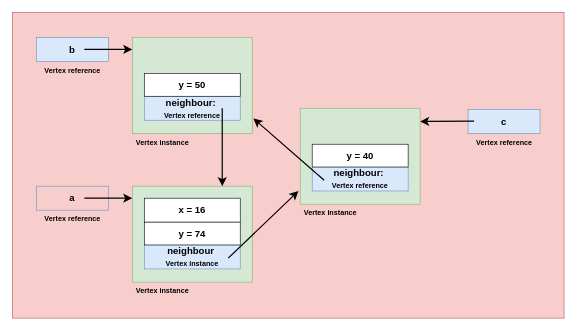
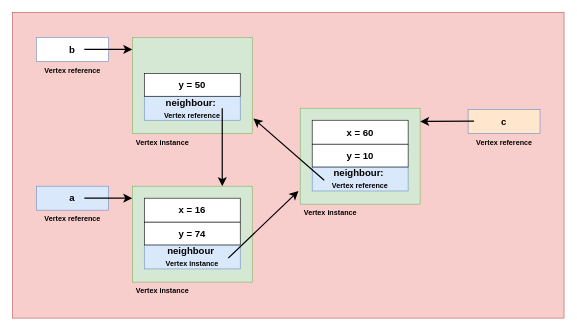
  <mxCell id="0" />
  <mxCell id="1" parent="0" />
  <mxCell id="2" value="" style="rounded=0;whiteSpace=wrap;html=1;fillColor=#f8cecc;strokeColor=#b85450;fontStyle=1" parent="1" vertex="1"><mxGeometry x="20" y="20" width="920" height="510" as="geometry" /></mxCell>
  <mxCell id="3" value="" style="rounded=0;whiteSpace=wrap;html=1;fontSize=16;fillColor=#d5e8d4;strokeColor=#82b366;fontStyle=1" parent="1" vertex="1"><mxGeometry x="220" y="62" width="200" height="160" as="geometry" /></mxCell>
- <mxCell id="4" value="b" style="rounded=0;whiteSpace=wrap;html=1;fontSize=16;fillColor=#dae8fc;strokeColor=#6c8ebf;fontStyle=1" parent="1" vertex="1"><mxGeometry x="60" y="62" width="120" height="40" as="geometry" /></mxCell>
+ <mxCell id="4" value="b" style="rounded=0;whiteSpace=wrap;html=1;fontSize=16;fillColor=#ffffff;strokeColor=#6c8ebf;fontStyle=1;" parent="1" vertex="1"><mxGeometry x="60" y="62" width="120" height="40" as="geometry" /></mxCell>
  <mxCell id="5" value="" style="endArrow=classic;html=1;rounded=0;fontSize=16;fontStyle=1;strokeWidth=2;endSize=9;" parent="1" edge="1"><mxGeometry width="50" height="50" relative="1" as="geometry"><mxPoint x="140" y="82" as="sourcePoint" /><mxPoint x="220" y="82" as="targetPoint" /></mxGeometry></mxCell>
  <mxCell id="6" value="neighbour:&amp;nbsp;&lt;div&gt;&lt;span style=&quot;font-size: 12px; text-wrap: nowrap;&quot;&gt;Vertex reference&lt;/span&gt;&lt;/div&gt;" style="rounded=0;whiteSpace=wrap;html=1;fontSize=16;fillColor=#dae8fc;strokeColor=#6c8ebf;fontStyle=1" parent="1" vertex="1"><mxGeometry x="240" y="160" width="160" height="40" as="geometry" /></mxCell>
  <mxCell id="7" value="Vertex reference" style="text;html=1;align=center;verticalAlign=middle;resizable=0;points=[];autosize=1;strokeColor=none;fillColor=none;fontStyle=1" parent="1" vertex="1"><mxGeometry x="65" y="102" width="110" height="30" as="geometry" /></mxCell>
  <mxCell id="8" value="Vertex instance" style="text;html=1;align=center;verticalAlign=middle;resizable=0;points=[];autosize=1;strokeColor=none;fillColor=none;fontStyle=1" parent="1" vertex="1"><mxGeometry x="215" y="222" width="110" height="30" as="geometry" /></mxCell>
- <mxCell id="9" value="a" style="rounded=0;whiteSpace=wrap;html=1;fontSize=16;fillColor=#f8cecc;strokeColor=#6c8ebf;fontStyle=1;" parent="1" vertex="1"><mxGeometry x="60" y="310" width="120" height="40" as="geometry" /></mxCell>
+ <mxCell id="9" value="a" style="rounded=0;whiteSpace=wrap;html=1;fontSize=16;fillColor=#dae8fc;strokeColor=#6c8ebf;fontStyle=1" parent="1" vertex="1"><mxGeometry x="60" y="310" width="120" height="40" as="geometry" /></mxCell>
  <mxCell id="10" value="" style="endArrow=classic;html=1;rounded=0;fontSize=16;fontStyle=1;strokeWidth=2;endSize=9;" parent="1" edge="1"><mxGeometry width="50" height="50" relative="1" as="geometry"><mxPoint x="140" y="330" as="sourcePoint" /><mxPoint x="220" y="330" as="targetPoint" /></mxGeometry></mxCell>
  <mxCell id="11" value="Vertex&amp;nbsp;reference" style="text;html=1;align=center;verticalAlign=middle;resizable=0;points=[];autosize=1;strokeColor=none;fillColor=none;fontStyle=1" parent="1" vertex="1"><mxGeometry x="65" y="350" width="110" height="30" as="geometry" /></mxCell>
  <mxCell id="12" value="y = 50" style="rounded=0;whiteSpace=wrap;html=1;fontSize=16;fontStyle=1" parent="1" vertex="1"><mxGeometry x="240" y="122" width="160" height="38" as="geometry" /></mxCell>
  <mxCell id="13" value="" style="endArrow=classic;html=1;rounded=0;fontSize=16;fontStyle=1;entryX=0.75;entryY=0;entryDx=0;entryDy=0;strokeWidth=2;endSize=9;" parent="1" target="14" edge="1"><mxGeometry width="50" height="50" relative="1" as="geometry"><mxPoint x="370" y="180" as="sourcePoint" /><mxPoint x="371" y="300" as="targetPoint" /></mxGeometry></mxCell>
  <mxCell id="14" value="" style="rounded=0;whiteSpace=wrap;html=1;fontSize=16;fillColor=#d5e8d4;strokeColor=#82b366;fontStyle=1" parent="1" vertex="1"><mxGeometry x="220" y="310" width="200" height="160" as="geometry" /></mxCell>
  <mxCell id="15" value="x = 16" style="rounded=0;whiteSpace=wrap;html=1;fontSize=16;fontStyle=1" parent="1" vertex="1"><mxGeometry x="240" y="330" width="160" height="40" as="geometry" /></mxCell>
  <mxCell id="16" value="neighbour&amp;nbsp;&lt;div&gt;&lt;span style=&quot;font-size: 12px; text-wrap: nowrap;&quot;&gt;Vertex instance&lt;/span&gt;&lt;/div&gt;" style="rounded=0;whiteSpace=wrap;html=1;fontSize=16;fillColor=#dae8fc;strokeColor=#6c8ebf;fontStyle=1" parent="1" vertex="1"><mxGeometry x="240" y="408" width="160" height="40" as="geometry" /></mxCell>
  <mxCell id="17" value="Vertex instance" style="text;html=1;align=center;verticalAlign=middle;resizable=0;points=[];autosize=1;strokeColor=none;fillColor=none;fontStyle=1" parent="1" vertex="1"><mxGeometry x="215" y="470" width="110" height="30" as="geometry" /></mxCell>
  <mxCell id="18" value="y = 74" style="rounded=0;whiteSpace=wrap;html=1;fontSize=16;fontStyle=1" parent="1" vertex="1"><mxGeometry x="240" y="370" width="160" height="38" as="geometry" /></mxCell>
  <mxCell id="19" value="" style="rounded=0;whiteSpace=wrap;html=1;fontSize=16;fillColor=#d5e8d4;strokeColor=#82b366;fontStyle=1" vertex="1" parent="1"><mxGeometry x="500" y="180" width="200" height="160" as="geometry" /></mxCell>
- <mxCell id="20" value="c" style="rounded=0;whiteSpace=wrap;html=1;fontSize=16;fillColor=#dae8fc;strokeColor=#6c8ebf;fontStyle=1" vertex="1" parent="1"><mxGeometry x="780" y="182" width="120" height="40" as="geometry" /></mxCell>
+ <mxCell id="20" value="c" style="rounded=0;whiteSpace=wrap;html=1;fontSize=16;fillColor=#ffe6cc;strokeColor=#6c8ebf;fontStyle=1;" vertex="1" parent="1"><mxGeometry x="780" y="182" width="120" height="40" as="geometry" /></mxCell>
  <mxCell id="21" value="" style="endArrow=classic;html=1;rounded=0;fontSize=16;fontStyle=1;entryX=1;entryY=0.138;entryDx=0;entryDy=0;entryPerimeter=0;strokeWidth=2;endSize=9;" edge="1" parent="1" target="19"><mxGeometry width="50" height="50" relative="1" as="geometry"><mxPoint x="790" y="201.5" as="sourcePoint" /><mxPoint x="870" y="201.5" as="targetPoint" /></mxGeometry></mxCell>
+ <mxCell id="22" value="x = 60" style="rounded=0;whiteSpace=wrap;html=1;fontSize=16;fontStyle=1" vertex="1" parent="1"><mxGeometry x="520" y="200" width="160" height="40" as="geometry" /></mxCell>
  <mxCell id="23" value="neighbour:&amp;nbsp;&lt;div&gt;&lt;span style=&quot;font-size: 12px; text-wrap: nowrap;&quot;&gt;Vertex reference&lt;/span&gt;&lt;/div&gt;" style="rounded=0;whiteSpace=wrap;html=1;fontSize=16;fillColor=#dae8fc;strokeColor=#6c8ebf;fontStyle=1" vertex="1" parent="1"><mxGeometry x="520" y="278" width="160" height="40" as="geometry" /></mxCell>
  <mxCell id="24" value="Vertex reference" style="text;html=1;align=center;verticalAlign=middle;resizable=0;points=[];autosize=1;strokeColor=none;fillColor=none;fontStyle=1" vertex="1" parent="1"><mxGeometry x="785" y="222" width="110" height="30" as="geometry" /></mxCell>
  <mxCell id="25" value="Vertex instance" style="text;html=1;align=center;verticalAlign=middle;resizable=0;points=[];autosize=1;strokeColor=none;fillColor=none;fontStyle=1" vertex="1" parent="1"><mxGeometry x="495" y="340" width="110" height="30" as="geometry" /></mxCell>
- <mxCell id="26" value="y = 40" style="rounded=0;whiteSpace=wrap;html=1;fontSize=16;fontStyle=1" vertex="1" parent="1"><mxGeometry x="520" y="240" width="160" height="38" as="geometry" /></mxCell>
+ <mxCell id="26" value="y = 10" style="rounded=0;whiteSpace=wrap;html=1;fontSize=16;fontStyle=1" vertex="1" parent="1"><mxGeometry x="520" y="240" width="160" height="38" as="geometry" /></mxCell>
  <mxCell id="27" value="" style="endArrow=classic;html=1;rounded=0;entryX=1.01;entryY=0.844;entryDx=0;entryDy=0;entryPerimeter=0;strokeWidth=2;endSize=9;" edge="1" parent="1" target="3"><mxGeometry width="50" height="50" relative="1" as="geometry"><mxPoint x="540" y="300" as="sourcePoint" /><mxPoint x="590" y="250" as="targetPoint" /></mxGeometry></mxCell>
  <mxCell id="28" value="" style="endArrow=classic;html=1;rounded=0;entryX=-0.015;entryY=0.863;entryDx=0;entryDy=0;entryPerimeter=0;strokeWidth=2;endSize=9;" edge="1" parent="1" target="19"><mxGeometry width="50" height="50" relative="1" as="geometry"><mxPoint x="380" y="430" as="sourcePoint" /><mxPoint x="430" y="380" as="targetPoint" /></mxGeometry></mxCell>
